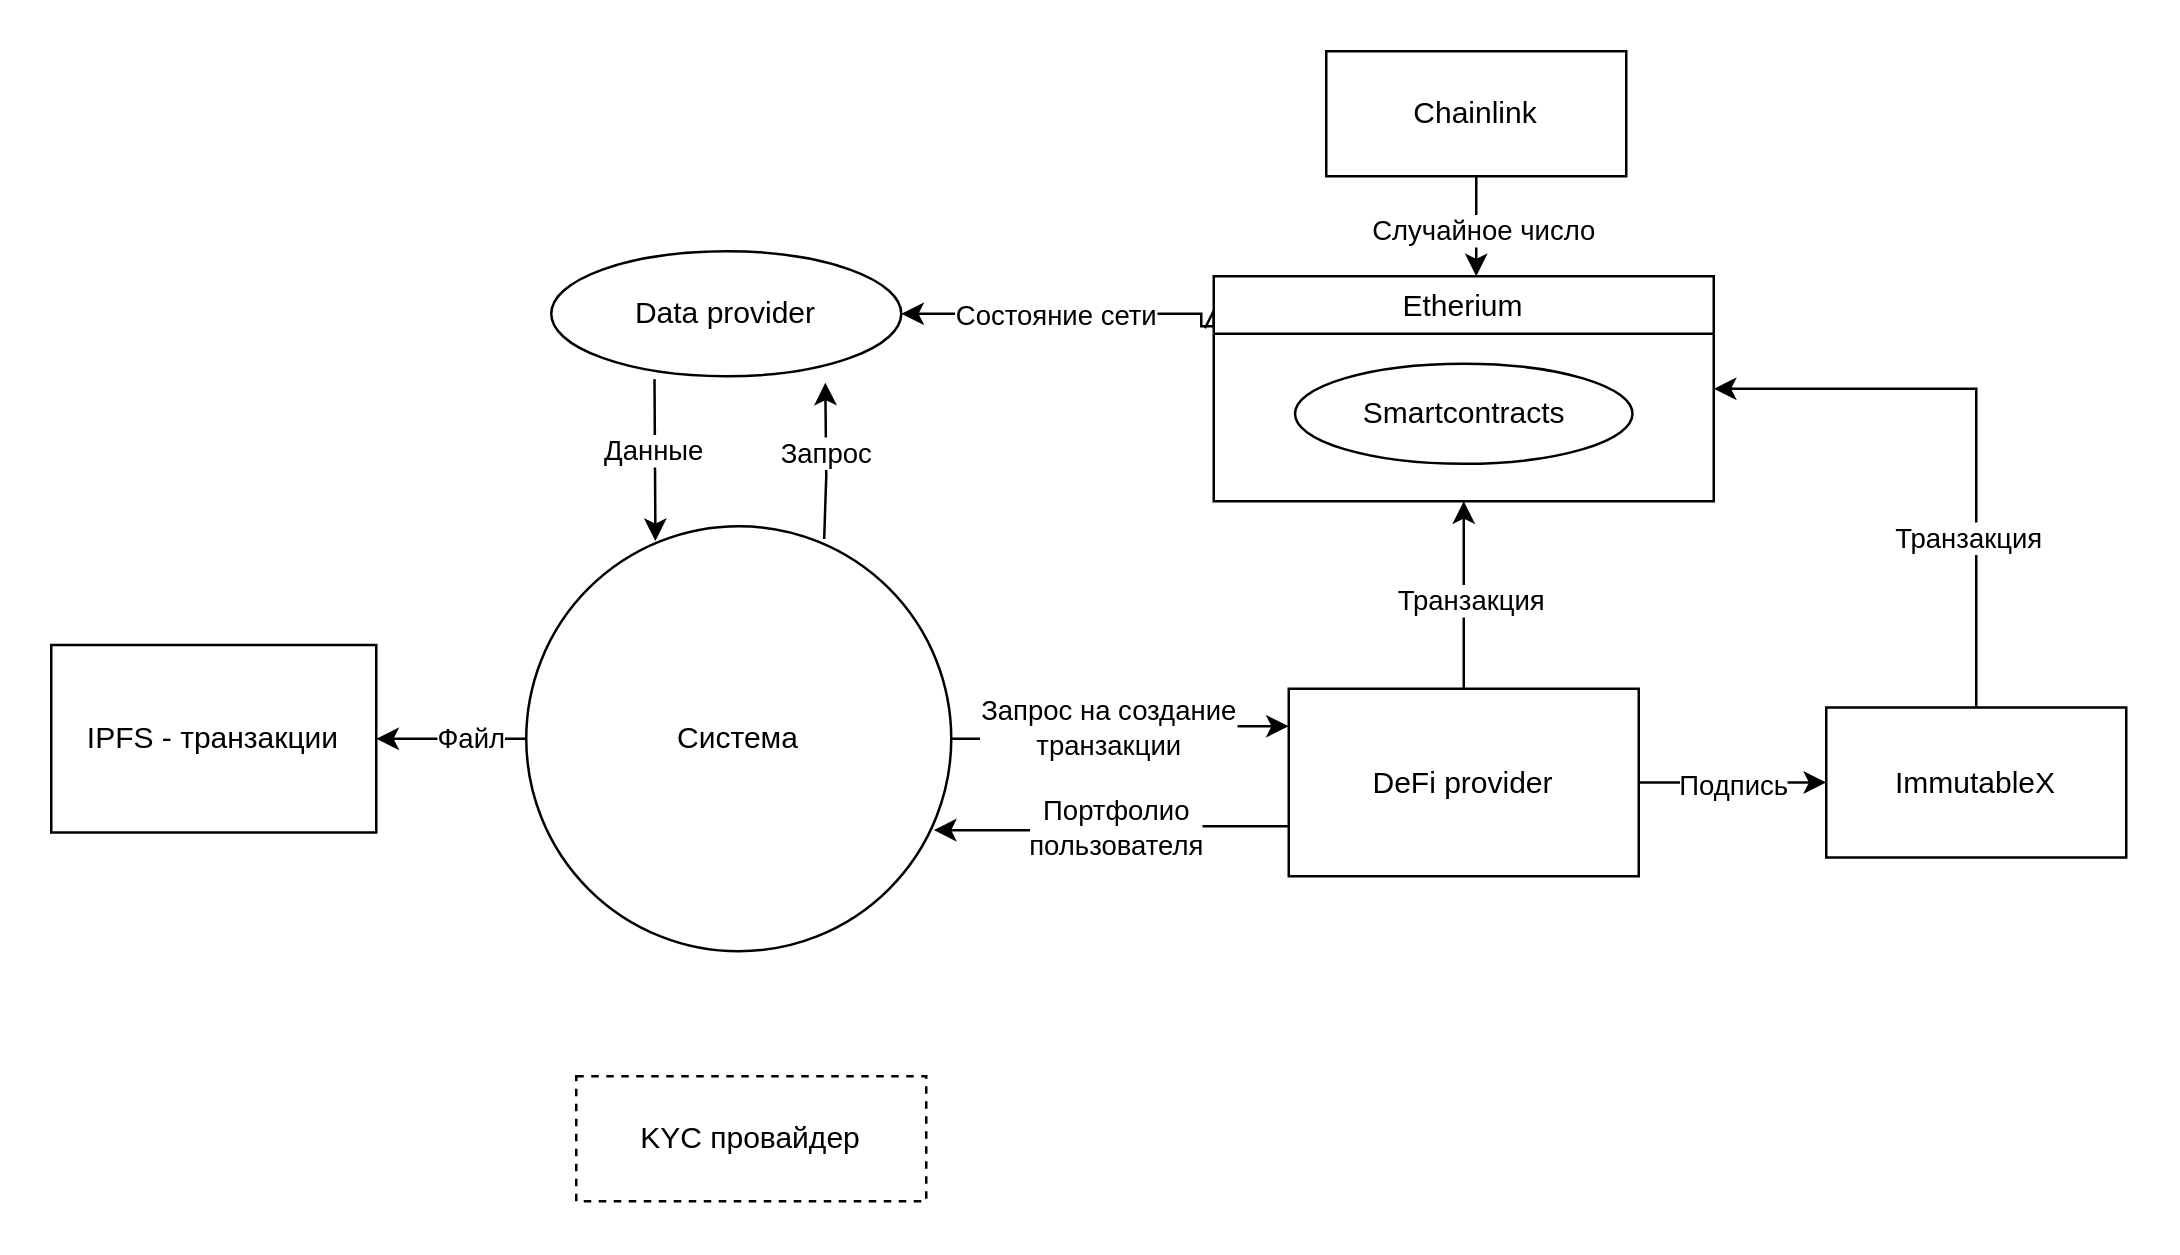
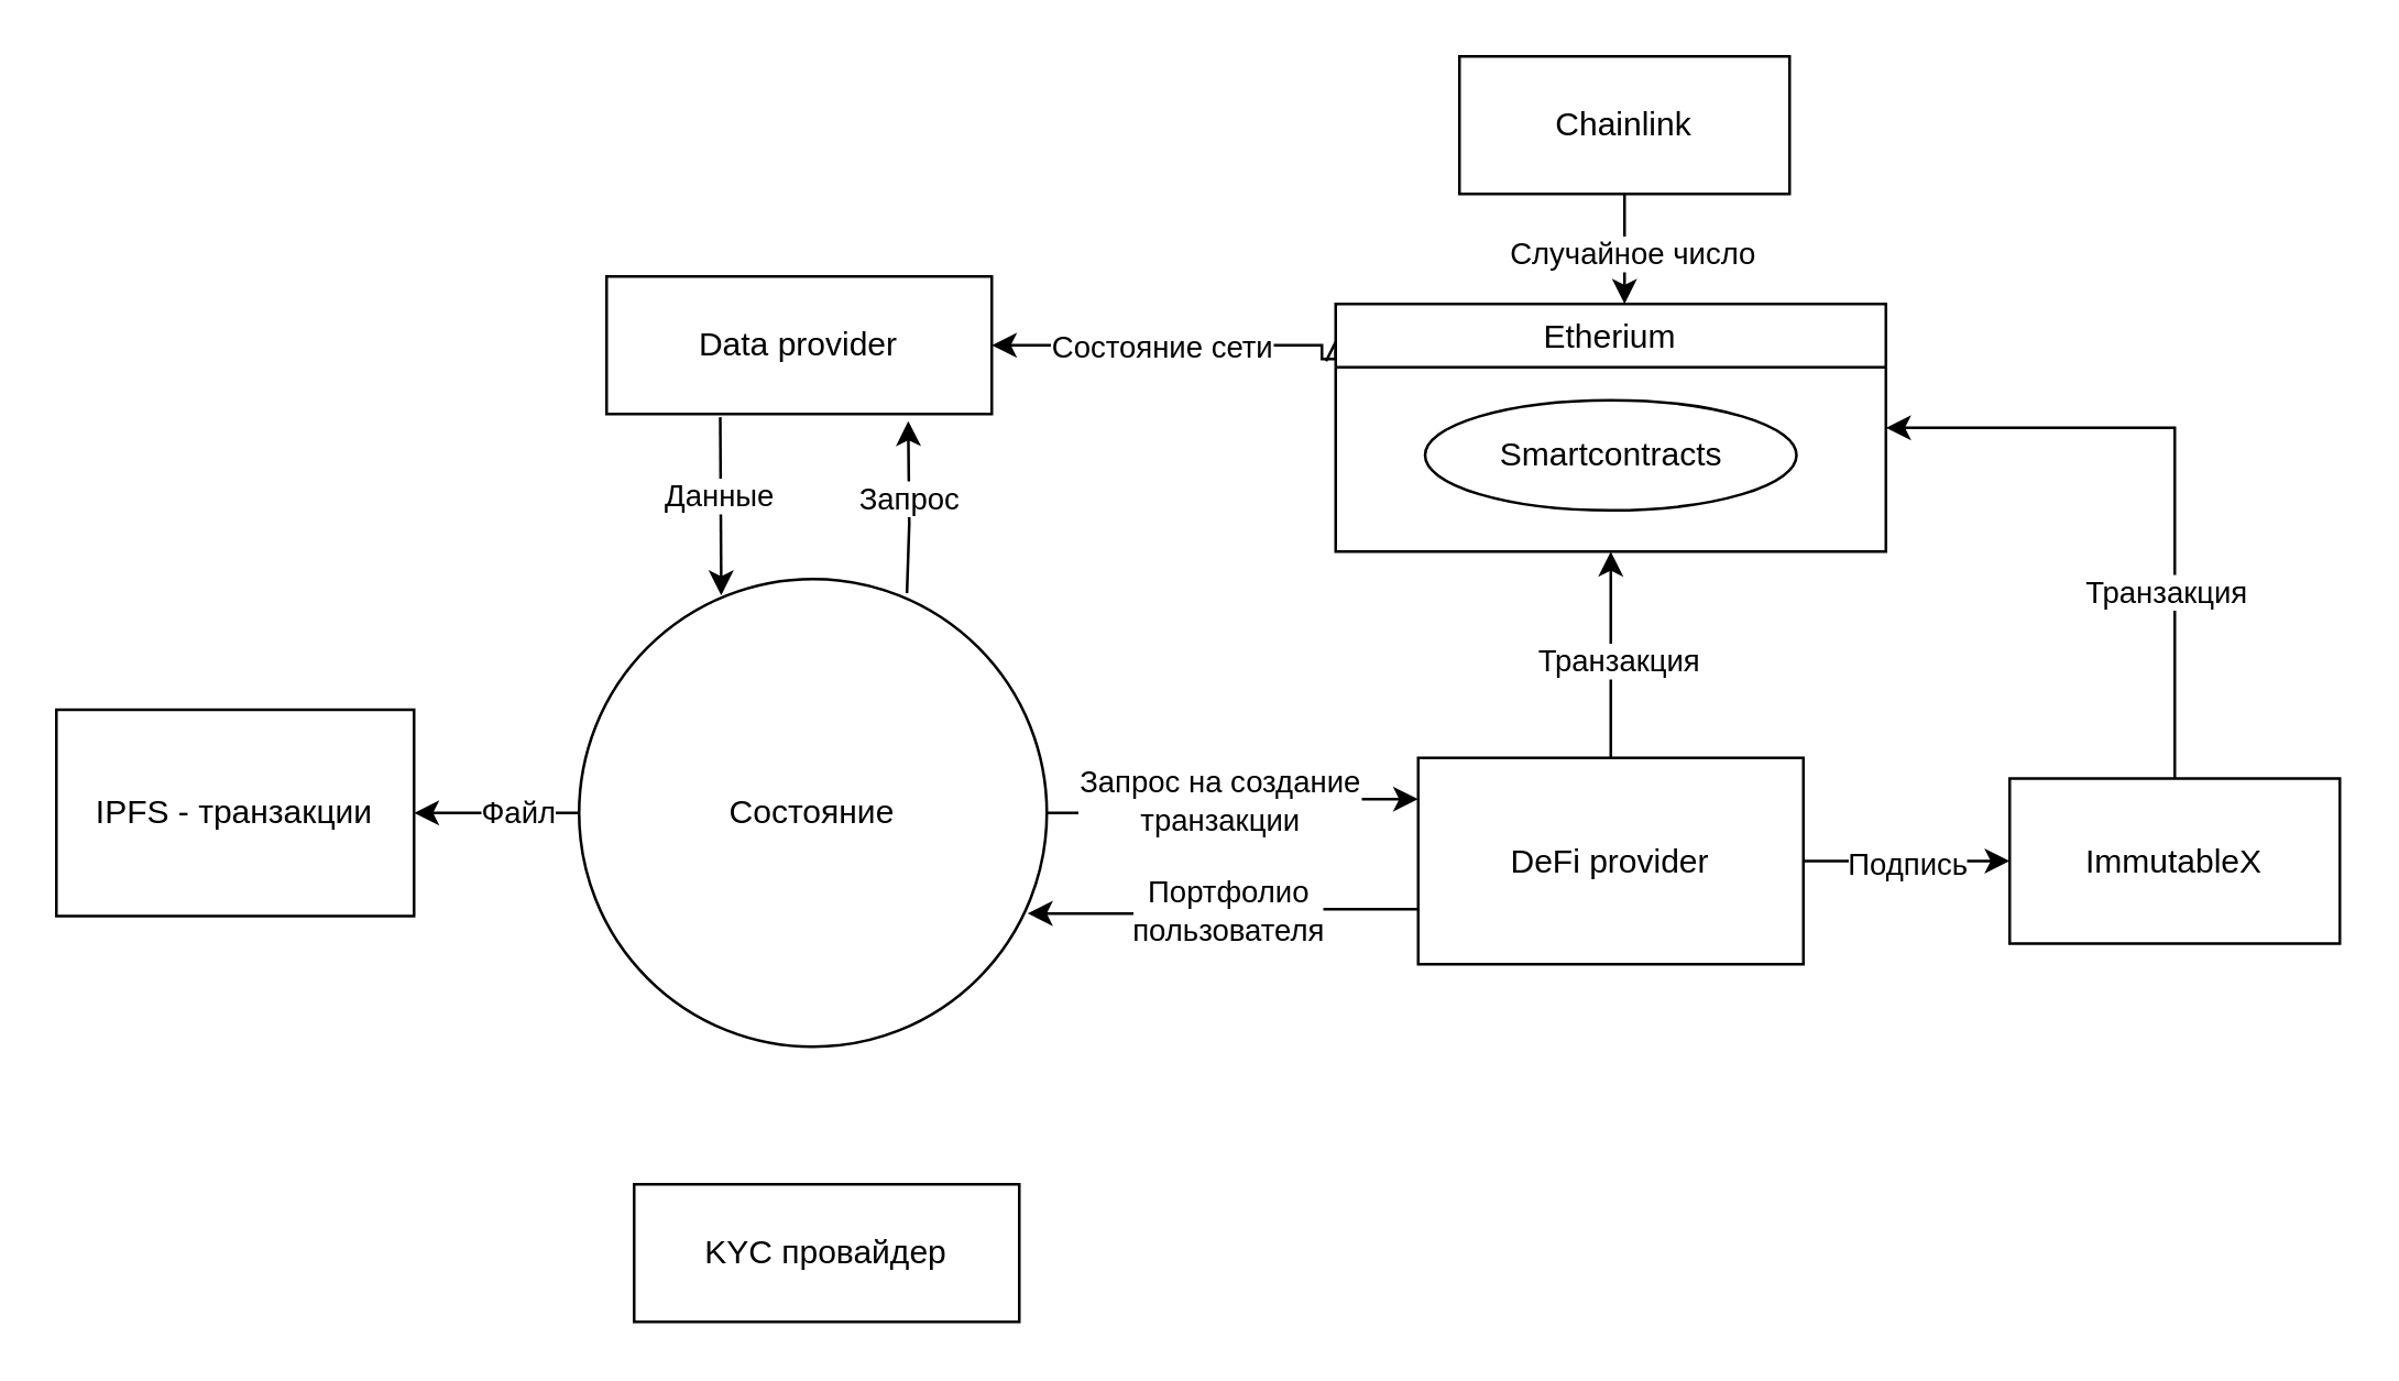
  <mxCell id="0" />
  <mxCell id="1" parent="0" />
  <mxCell id="2" style="edgeStyle=orthogonalEdgeStyle;rounded=0;orthogonalLoop=1;jettySize=auto;html=1;startArrow=none;startFill=0;endArrow=classic;endFill=1;" parent="1" source="6" target="14" edge="1"><mxGeometry relative="1" as="geometry"><Array as="points"><mxPoint x="448" y="295" /><mxPoint x="448" y="290" /></Array></mxGeometry></mxCell>
  <mxCell id="3" value="Запрос на создание &lt;br&gt;транзакции" style="edgeLabel;html=1;align=center;verticalAlign=middle;resizable=0;points=[];" parent="2" vertex="1" connectable="0"><mxGeometry x="0.106" y="2" relative="1" as="geometry"><mxPoint x="-10" y="2" as="offset" /></mxGeometry></mxCell>
  <mxCell id="4" style="edgeStyle=orthogonalEdgeStyle;rounded=0;orthogonalLoop=1;jettySize=auto;html=1;entryX=0.5;entryY=0;entryDx=0;entryDy=0;startArrow=classic;startFill=1;endArrow=none;endFill=0;exitX=1;exitY=0.5;exitDx=0;exitDy=0;" parent="1" source="23" target="9" edge="1"><mxGeometry relative="1" as="geometry"><mxPoint x="280" y="430" as="sourcePoint" /></mxGeometry></mxCell>
  <mxCell id="5" value="Транзакция" style="edgeLabel;html=1;align=center;verticalAlign=middle;resizable=0;points=[];" parent="4" vertex="1" connectable="0"><mxGeometry x="0.347" y="-2" relative="1" as="geometry"><mxPoint x="-2" y="7" as="offset" /></mxGeometry></mxCell>
- <mxCell id="6" value="Система" style="ellipse;whiteSpace=wrap;html=1;aspect=fixed;" parent="1" vertex="1"><mxGeometry x="210" y="210" width="170" height="170" as="geometry" /></mxCell>
+ <mxCell id="6" value="Состояние" style="ellipse;whiteSpace=wrap;html=1;aspect=fixed;" parent="1" vertex="1"><mxGeometry x="210" y="210" width="170" height="170" as="geometry" /></mxCell>
  <mxCell id="7" style="edgeStyle=orthogonalEdgeStyle;rounded=0;orthogonalLoop=1;jettySize=auto;html=1;startArrow=classic;startFill=1;endArrow=none;endFill=0;" parent="1" source="9" target="14" edge="1"><mxGeometry relative="1" as="geometry"><mxPoint x="560" y="80" as="targetPoint" /></mxGeometry></mxCell>
  <mxCell id="8" value="Подпись" style="edgeLabel;html=1;align=center;verticalAlign=middle;resizable=0;points=[];" vertex="1" connectable="0" parent="7"><mxGeometry y="1" relative="1" as="geometry"><mxPoint as="offset" /></mxGeometry></mxCell>
  <mxCell id="9" value="ImmutableX" style="rounded=0;whiteSpace=wrap;html=1;" parent="1" vertex="1"><mxGeometry x="730" y="282.5" width="120" height="60" as="geometry" /></mxCell>
  <mxCell id="10" style="edgeStyle=orthogonalEdgeStyle;rounded=0;orthogonalLoop=1;jettySize=auto;html=1;entryX=0.959;entryY=0.715;entryDx=0;entryDy=0;entryPerimeter=0;startArrow=none;startFill=0;endArrow=classic;endFill=1;" parent="1" source="14" target="6" edge="1"><mxGeometry relative="1" as="geometry"><Array as="points"><mxPoint x="448" y="330" /><mxPoint x="448" y="332" /></Array></mxGeometry></mxCell>
  <mxCell id="11" value="Портфолио &lt;br&gt;пользователя" style="edgeLabel;html=1;align=center;verticalAlign=middle;resizable=0;points=[];" parent="10" vertex="1" connectable="0"><mxGeometry x="-0.017" y="-1" relative="1" as="geometry"><mxPoint as="offset" /></mxGeometry></mxCell>
  <mxCell id="12" style="edgeStyle=orthogonalEdgeStyle;rounded=0;orthogonalLoop=1;jettySize=auto;html=1;" edge="1" parent="1" source="14" target="23"><mxGeometry relative="1" as="geometry"><mxPoint x="610" y="240" as="targetPoint" /></mxGeometry></mxCell>
  <mxCell id="13" value="Транзакция" style="edgeLabel;html=1;align=center;verticalAlign=middle;resizable=0;points=[];" vertex="1" connectable="0" parent="12"><mxGeometry x="-0.027" y="-2" relative="1" as="geometry"><mxPoint as="offset" /></mxGeometry></mxCell>
  <mxCell id="14" value="DeFi provider" style="rounded=0;whiteSpace=wrap;html=1;" parent="1" vertex="1"><mxGeometry x="515" y="275" width="140" height="75" as="geometry" /></mxCell>
  <mxCell id="15" style="edgeStyle=orthogonalEdgeStyle;rounded=0;orthogonalLoop=1;jettySize=auto;html=1;strokeColor=default;startArrow=classic;startFill=1;endArrow=open;endFill=0;exitX=1;exitY=0.5;exitDx=0;exitDy=0;entryX=0;entryY=0.141;entryDx=0;entryDy=0;entryPerimeter=0;" edge="1" parent="1" source="17" target="23"><mxGeometry relative="1" as="geometry"><mxPoint x="480" y="150" as="targetPoint" /><Array as="points"><mxPoint x="480" y="125" /><mxPoint x="480" y="130" /><mxPoint x="485" y="130" /></Array></mxGeometry></mxCell>
  <mxCell id="16" value="Состояние сети" style="edgeLabel;html=1;align=center;verticalAlign=middle;resizable=0;points=[];" vertex="1" connectable="0" parent="15"><mxGeometry x="-0.145" y="-3" relative="1" as="geometry"><mxPoint x="2" y="-3" as="offset" /></mxGeometry></mxCell>
- <mxCell id="17" value="Data provider" style="ellipse;whiteSpace=wrap;html=1;" parent="1" vertex="1"><mxGeometry x="220" y="100" width="140" height="50" as="geometry" /></mxCell>
+ <mxCell id="17" value="Data provider" style="rounded=0;whiteSpace=wrap;html=1;" parent="1" vertex="1"><mxGeometry x="220" y="100" width="140" height="50" as="geometry" /></mxCell>
  <mxCell id="18" value="" style="endArrow=none;html=1;rounded=0;startArrow=classic;startFill=1;endFill=0;entryX=0.295;entryY=1.023;entryDx=0;entryDy=0;entryPerimeter=0;exitX=0.304;exitY=0.035;exitDx=0;exitDy=0;exitPerimeter=0;" parent="1" source="6" target="17" edge="1"><mxGeometry width="50" height="50" relative="1" as="geometry"><mxPoint x="271" y="212" as="sourcePoint" /><mxPoint x="335" y="200" as="targetPoint" /></mxGeometry></mxCell>
  <mxCell id="19" value="Данные" style="edgeLabel;html=1;align=center;verticalAlign=middle;resizable=0;points=[];" parent="18" vertex="1" connectable="0"><mxGeometry x="0.113" y="1" relative="1" as="geometry"><mxPoint as="offset" /></mxGeometry></mxCell>
  <mxCell id="20" style="edgeStyle=orthogonalEdgeStyle;rounded=0;orthogonalLoop=1;jettySize=auto;html=1;startArrow=classic;startFill=1;endArrow=none;endFill=0;entryX=0;entryY=0.5;entryDx=0;entryDy=0;" parent="1" source="22" target="6" edge="1"><mxGeometry relative="1" as="geometry" /></mxCell>
  <mxCell id="21" value="Файл" style="edgeLabel;html=1;align=center;verticalAlign=middle;resizable=0;points=[];" parent="20" vertex="1" connectable="0"><mxGeometry x="-0.297" y="1" relative="1" as="geometry"><mxPoint x="16" as="offset" /></mxGeometry></mxCell>
  <mxCell id="22" value="IPFS - транзакции" style="rounded=0;whiteSpace=wrap;html=1;" parent="1" vertex="1"><mxGeometry x="20" y="257.5" width="130" height="75" as="geometry" /></mxCell>
  <mxCell id="23" value="Etherium" style="swimlane;startSize=23;fontStyle=0" vertex="1" parent="1"><mxGeometry x="485" y="110" width="200" height="90" as="geometry" /></mxCell>
  <mxCell id="24" value="Smartcontracts" style="ellipse;whiteSpace=wrap;html=1;" vertex="1" parent="23"><mxGeometry x="32.5" y="35" width="135" height="40" as="geometry" /></mxCell>
  <mxCell id="25" style="edgeStyle=orthogonalEdgeStyle;rounded=0;orthogonalLoop=1;jettySize=auto;html=1;startArrow=none;startFill=0;entryX=0.7;entryY=0;entryDx=0;entryDy=0;entryPerimeter=0;" edge="1" parent="1" source="27"><mxGeometry relative="1" as="geometry"><mxPoint x="590" y="110" as="targetPoint" /></mxGeometry></mxCell>
  <mxCell id="26" value="Случайное число" style="edgeLabel;html=1;align=center;verticalAlign=middle;resizable=0;points=[];" vertex="1" connectable="0" parent="25"><mxGeometry x="0.073" y="2" relative="1" as="geometry"><mxPoint as="offset" /></mxGeometry></mxCell>
  <mxCell id="27" value="Chainlink" style="rounded=0;whiteSpace=wrap;html=1;" vertex="1" parent="1"><mxGeometry x="530" y="20" width="120" height="50" as="geometry" /></mxCell>
  <mxCell id="28" value="" style="endArrow=classic;html=1;rounded=0;strokeColor=default;exitX=0.701;exitY=0.03;exitDx=0;exitDy=0;exitPerimeter=0;entryX=0.783;entryY=1.051;entryDx=0;entryDy=0;entryPerimeter=0;" edge="1" parent="1" source="6" target="17"><mxGeometry width="50" height="50" relative="1" as="geometry"><mxPoint x="540" y="270" as="sourcePoint" /><mxPoint x="590" y="220" as="targetPoint" /><Array as="points"><mxPoint x="330" y="190" /></Array></mxGeometry></mxCell>
  <mxCell id="29" value="Запрос" style="edgeLabel;html=1;align=center;verticalAlign=middle;resizable=0;points=[];" vertex="1" connectable="0" parent="28"><mxGeometry x="0.009" relative="1" as="geometry"><mxPoint y="-3" as="offset" /></mxGeometry></mxCell>
- <mxCell id="30" value="KYC провайдер" style="rounded=0;whiteSpace=wrap;html=1;dashed=1;" vertex="1" parent="1"><mxGeometry x="230" y="430" width="140" height="50" as="geometry" /></mxCell>
+ <mxCell id="30" value="KYC провайдер" style="rounded=0;whiteSpace=wrap;html=1;" vertex="1" parent="1"><mxGeometry x="230" y="430" width="140" height="50" as="geometry" /></mxCell>
